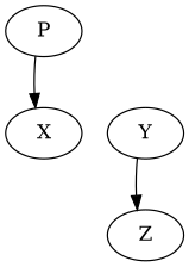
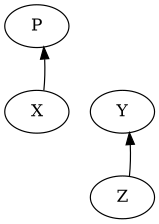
  digraph {
    P
    X
    Y
    Z
    subgraph sub_1 {
      rank=min
      P
    }
    subgraph sub_2 {
      rank=same
      X
      Y
    }
    subgraph sub_3 {
      rank=max
      Z
    }
-   P -> X
-   Y -> Z
+   X -> P
+   Z -> Y
  }
